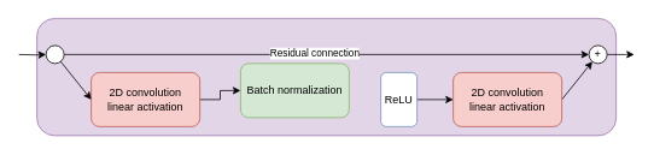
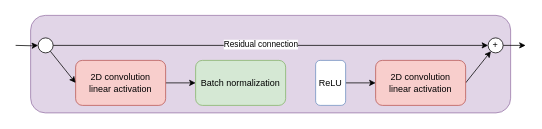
  <mxCell id="0" />
  <mxCell id="1" parent="0" />
  <mxCell id="2" value="" style="rounded=1;whiteSpace=wrap;html=1;fillColor=#e1d5e7;strokeColor=#9673a6;" vertex="1" parent="1"><mxGeometry x="40" y="20" width="640" height="130" as="geometry" /></mxCell>
  <mxCell id="3" style="edgeStyle=orthogonalEdgeStyle;rounded=0;orthogonalLoop=1;jettySize=auto;html=1;entryX=0;entryY=0.5;entryDx=0;entryDy=0;" edge="1" parent="1" source="4" target="5"><mxGeometry relative="1" as="geometry" /></mxCell>
  <mxCell id="4" value="2D convolution&lt;br&gt;linear activation" style="rounded=1;whiteSpace=wrap;html=1;fillColor=#f8cecc;strokeColor=#b85450;" vertex="1" parent="1"><mxGeometry x="100" y="80" width="120" height="60" as="geometry" /></mxCell>
- <mxCell id="5" value="Batch normalization" style="rounded=1;whiteSpace=wrap;html=1;fillColor=#d5e8d4;strokeColor=#82b366;" vertex="1" parent="1"><mxGeometry x="265" y="70" width="120" height="60" as="geometry" /></mxCell>
+ <mxCell id="5" value="Batch normalization" style="rounded=1;whiteSpace=wrap;html=1;fillColor=#d5e8d4;strokeColor=#82b366;" vertex="1" parent="1"><mxGeometry x="260" y="80" width="120" height="60" as="geometry" /></mxCell>
  <mxCell id="6" style="edgeStyle=orthogonalEdgeStyle;rounded=0;orthogonalLoop=1;jettySize=auto;html=1;entryX=0;entryY=0.5;entryDx=0;entryDy=0;" edge="1" parent="1" source="7" target="9"><mxGeometry relative="1" as="geometry" /></mxCell>
  <mxCell id="7" value="ReLU" style="rounded=1;whiteSpace=wrap;html=1;fillColor=#ffffff;strokeColor=#6c8ebf;" vertex="1" parent="1"><mxGeometry x="420" y="80" width="40" height="60" as="geometry" /></mxCell>
  <mxCell id="8" style="rounded=0;orthogonalLoop=1;jettySize=auto;html=1;exitX=1;exitY=0.5;exitDx=0;exitDy=0;" edge="1" parent="1" source="9" target="16"><mxGeometry relative="1" as="geometry" /></mxCell>
  <mxCell id="9" value="2D convolution&lt;br&gt;linear activation" style="rounded=1;whiteSpace=wrap;html=1;fillColor=#f8cecc;strokeColor=#b85450;" vertex="1" parent="1"><mxGeometry x="500" y="80" width="120" height="60" as="geometry" /></mxCell>
  <mxCell id="10" style="rounded=0;orthogonalLoop=1;jettySize=auto;html=1;entryX=0;entryY=0.5;entryDx=0;entryDy=0;" edge="1" parent="1" source="14" target="4"><mxGeometry relative="1" as="geometry" /></mxCell>
  <mxCell id="11" style="edgeStyle=orthogonalEdgeStyle;rounded=0;orthogonalLoop=1;jettySize=auto;html=1;entryX=0;entryY=0.5;entryDx=0;entryDy=0;" edge="1" parent="1" source="14" target="16"><mxGeometry relative="1" as="geometry" /></mxCell>
  <mxCell id="12" value="Residual connection" style="edgeLabel;html=1;align=center;verticalAlign=middle;resizable=0;points=[];" vertex="1" connectable="0" parent="11"><mxGeometry x="-0.047" y="2" relative="1" as="geometry"><mxPoint as="offset" /></mxGeometry></mxCell>
  <mxCell id="13" style="edgeStyle=orthogonalEdgeStyle;rounded=0;orthogonalLoop=1;jettySize=auto;html=1;" edge="1" parent="1" target="14"><mxGeometry relative="1" as="geometry"><mxPoint x="20" y="60" as="sourcePoint" /></mxGeometry></mxCell>
  <mxCell id="14" value="" style="ellipse;whiteSpace=wrap;html=1;aspect=fixed;" vertex="1" parent="1"><mxGeometry x="50" y="50" width="20" height="20" as="geometry" /></mxCell>
  <mxCell id="15" style="edgeStyle=orthogonalEdgeStyle;rounded=0;orthogonalLoop=1;jettySize=auto;html=1;" edge="1" parent="1" source="16"><mxGeometry relative="1" as="geometry"><mxPoint x="700" y="60" as="targetPoint" /></mxGeometry></mxCell>
  <mxCell id="16" value="+" style="ellipse;whiteSpace=wrap;html=1;aspect=fixed;" vertex="1" parent="1"><mxGeometry x="650" y="50" width="20" height="20" as="geometry" /></mxCell>
